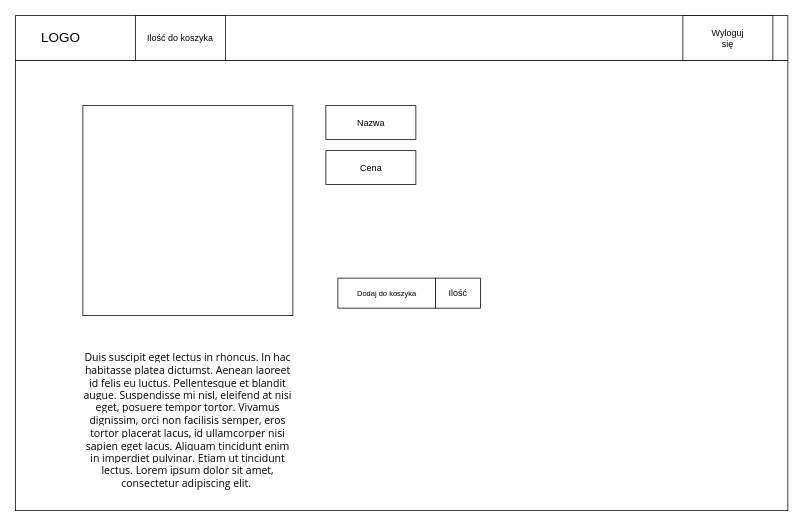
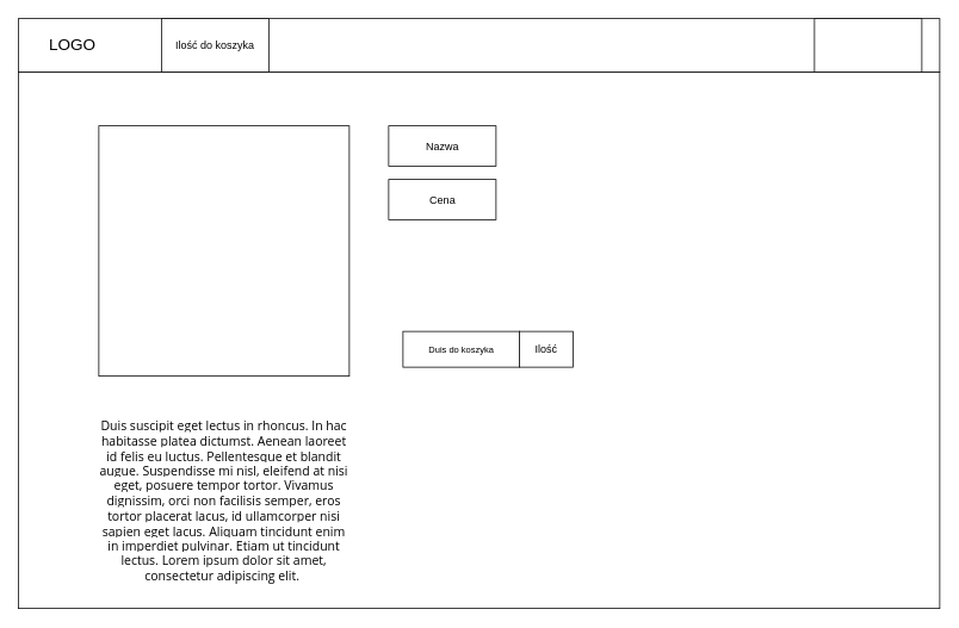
  <mxCell id="0" />
  <mxCell id="1" parent="0" />
  <mxCell id="2" value="" style="rounded=0;whiteSpace=wrap;html=1;" vertex="1" parent="1"><mxGeometry y="20" width="1030" height="60" as="geometry" x="20" /></mxCell>
  <mxCell id="3" value="" style="rounded=0;whiteSpace=wrap;html=1;" vertex="1" parent="1"><mxGeometry x="180" y="20" width="120" height="60" as="geometry" /></mxCell>
  <mxCell id="4" value="Ilość do koszyka" style="text;html=1;align=center;verticalAlign=middle;whiteSpace=wrap;rounded=0;" vertex="1" parent="1"><mxGeometry x="190" y="35" width="100" height="30" as="geometry" /></mxCell>
  <mxCell id="5" value="" style="rounded=0;whiteSpace=wrap;html=1;" vertex="1" parent="1"><mxGeometry x="910" y="20" width="120" height="60" as="geometry" /></mxCell>
- <mxCell id="6" value="Wyloguj się" style="text;html=1;align=center;verticalAlign=middle;whiteSpace=wrap;rounded=0;" vertex="1" parent="1"><mxGeometry x="940" y="35" width="60" height="30" as="geometry" /></mxCell>
  <mxCell id="7" value="" style="rounded=0;whiteSpace=wrap;html=1;" vertex="1" parent="1"><mxGeometry y="80" width="1030" height="600" as="geometry" x="20" /></mxCell>
  <mxCell id="8" value="&lt;font style=&quot;font-size: 18px;&quot;&gt;LOGO&lt;/font&gt;" style="text;html=1;align=center;verticalAlign=middle;resizable=0;points=[];autosize=1;strokeColor=none;fillColor=none;" vertex="1" parent="1"><mxGeometry x="40" y="30" width="80" height="40" as="geometry" /></mxCell>
  <mxCell id="9" value="" style="whiteSpace=wrap;html=1;aspect=fixed;" vertex="1" parent="1"><mxGeometry x="110" y="140" width="280" height="280" as="geometry" /></mxCell>
  <mxCell id="10" value="Nazwa" style="text;html=1;align=center;verticalAlign=middle;resizable=0;points=[];autosize=1;strokeColor=none;fillColor=none;" vertex="1" parent="1"><mxGeometry x="455" y="150" width="60" height="30" as="geometry" /></mxCell>
  <mxCell id="11" value="&lt;span style=&quot;font-family: &amp;quot;Open Sans&amp;quot;, Arial, sans-serif; font-size: 14px; text-align: justify; background-color: rgb(255, 255, 255);&quot;&gt;Duis suscipit eget lectus in rhoncus. In hac habitasse platea dictumst. Aenean laoreet id felis eu luctus. Pellentesque et blandit augue. Suspendisse mi nisl, eleifend at nisi eget, posuere tempor tortor. Vivamus dignissim, orci non facilisis semper, eros tortor placerat lacus, id ullamcorper nisi sapien eget lacus. Aliquam tincidunt enim in imperdiet pulvinar. Etiam ut tincidunt lectus. Lorem ipsum dolor sit amet, consectetur adipiscing elit.&amp;nbsp;&lt;/span&gt;" style="text;html=1;align=center;verticalAlign=middle;whiteSpace=wrap;rounded=0;" vertex="1" parent="1"><mxGeometry x="110" y="470" width="280" height="180" as="geometry" /></mxCell>
  <mxCell id="12" value="Cena" style="text;html=1;align=center;verticalAlign=middle;resizable=0;points=[];autosize=1;strokeColor=none;fillColor=none;" vertex="1" parent="1"><mxGeometry x="455" y="190" width="50" height="30" as="geometry" /></mxCell>
  <mxCell id="13" value="" style="rounded=0;whiteSpace=wrap;html=1;" vertex="1" parent="1"><mxGeometry x="450" y="370" width="130" height="40" as="geometry" /></mxCell>
- <mxCell id="14" value="&lt;font style=&quot;font-size: 10px;&quot;&gt;Dodaj do koszyka&lt;/font&gt;" style="text;html=1;align=center;verticalAlign=middle;resizable=0;points=[];autosize=1;strokeColor=none;fillColor=none;" vertex="1" parent="1"><mxGeometry x="465" y="375" width="100" height="30" as="geometry" /></mxCell>
+ <mxCell id="14" value="&lt;font style=&quot;font-size: 10px;&quot;&gt;Duis do koszyka&lt;/font&gt;" style="text;html=1;align=center;verticalAlign=middle;resizable=0;points=[];autosize=1;strokeColor=none;fillColor=none;" vertex="1" parent="1"><mxGeometry x="465" y="375" width="100" height="30" as="geometry" /></mxCell>
  <mxCell id="15" value="Ilość" style="text;html=1;align=center;verticalAlign=middle;resizable=0;points=[];autosize=1;strokeColor=none;fillColor=none;" vertex="1" parent="1"><mxGeometry x="590" y="375" width="50" height="30" as="geometry" /></mxCell>
  <mxCell id="16" value="" style="rounded=0;whiteSpace=wrap;html=1;" vertex="1" parent="1"><mxGeometry x="580" y="370" width="60" height="40" as="geometry" /></mxCell>
  <mxCell id="17" value="Ilość" style="text;html=1;align=center;verticalAlign=middle;resizable=0;points=[];autosize=1;strokeColor=none;fillColor=none;" vertex="1" parent="1"><mxGeometry x="585" y="375" width="50" height="30" as="geometry" /></mxCell>
  <mxCell id="18" value="" style="rounded=0;whiteSpace=wrap;html=1;" vertex="1" parent="1"><mxGeometry x="434" y="140" width="120" height="45" as="geometry" /></mxCell>
  <mxCell id="19" value="Nazwa" style="text;html=1;align=center;verticalAlign=middle;resizable=0;points=[];autosize=1;strokeColor=none;fillColor=none;" vertex="1" parent="1"><mxGeometry x="464" y="147.5" width="60" height="30" as="geometry" /></mxCell>
  <mxCell id="20" value="" style="rounded=0;whiteSpace=wrap;html=1;" vertex="1" parent="1"><mxGeometry x="434" y="200" width="120" height="45" as="geometry" /></mxCell>
  <mxCell id="21" value="Cena" style="text;html=1;align=center;verticalAlign=middle;resizable=0;points=[];autosize=1;strokeColor=none;fillColor=none;" vertex="1" parent="1"><mxGeometry x="469" y="207.5" width="50" height="30" as="geometry" /></mxCell>
